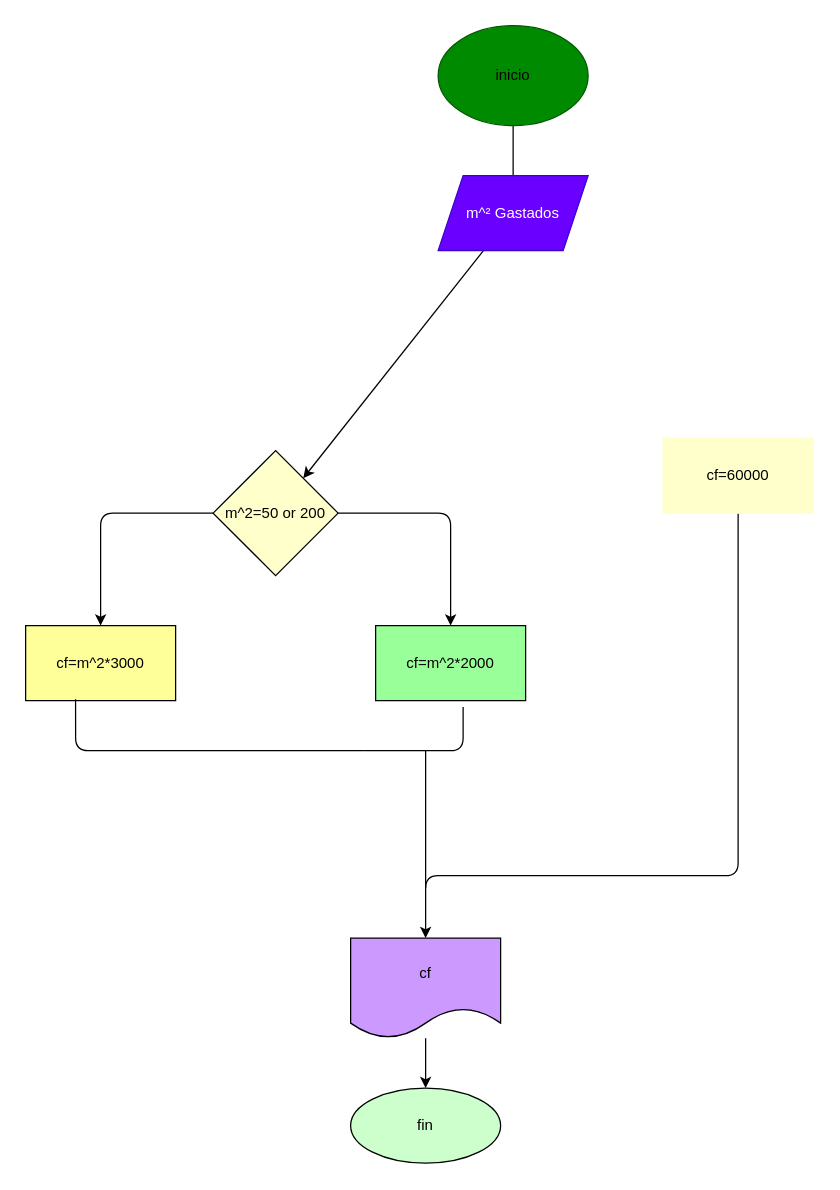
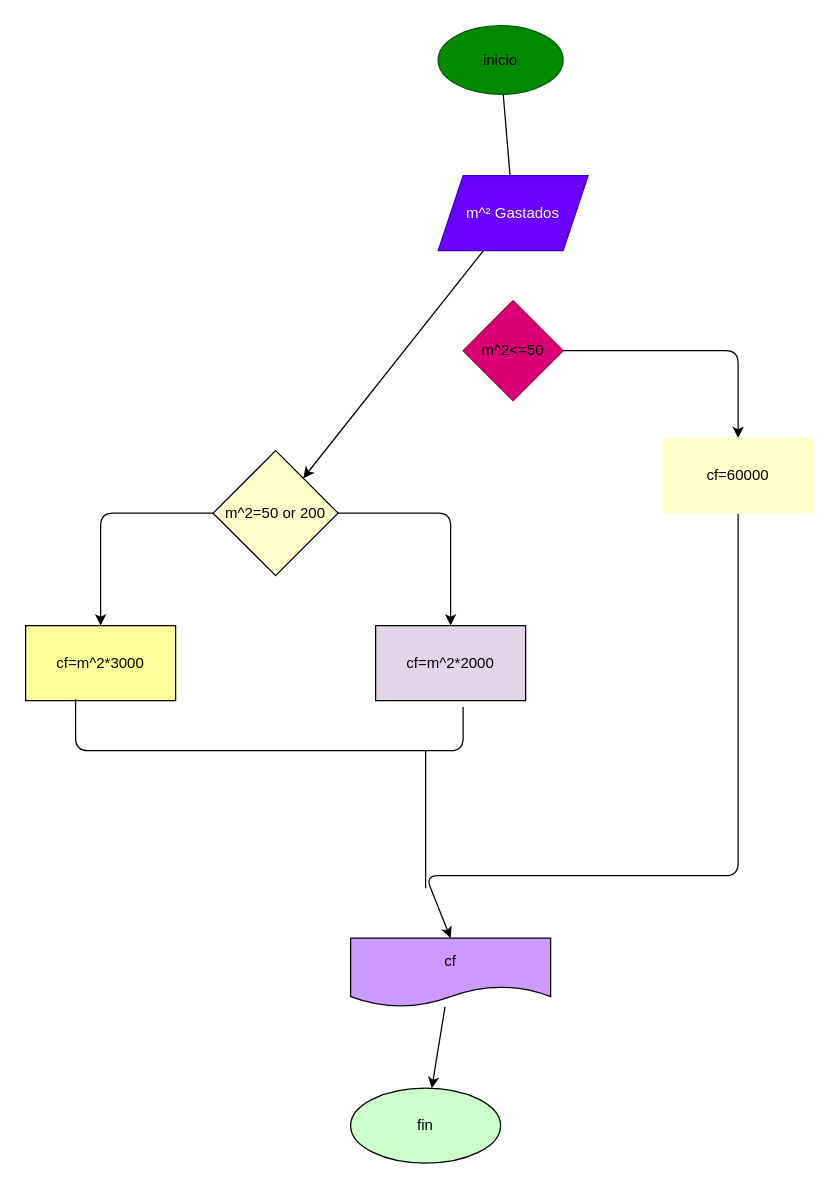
  <mxCell id="0" />
  <mxCell id="1" parent="0" />
  <mxCell id="2" value="" style="edgeStyle=none;html=1;endArrow=none;" edge="1" parent="1" source="3" target="5"><mxGeometry relative="1" as="geometry" /></mxCell>
- <mxCell id="3" value="&lt;font color=&quot;#000000&quot;&gt;inicio&lt;/font&gt;" style="ellipse;whiteSpace=wrap;html=1;fillColor=#008a00;fontColor=#ffffff;strokeColor=#005700;" vertex="1" parent="1"><mxGeometry x="350" y="20" width="120" height="80" as="geometry" /></mxCell>
+ <mxCell id="3" value="&lt;font color=&quot;#000000&quot;&gt;inicio&lt;/font&gt;" style="ellipse;whiteSpace=wrap;html=1;fillColor=#008a00;fontColor=#ffffff;strokeColor=#005700;" vertex="1" parent="1"><mxGeometry x="350" y="20" width="100" height="55" as="geometry" /></mxCell>
  <mxCell id="4" value="" style="edgeStyle=none;html=1;" edge="1" parent="1" source="5" target="12"><mxGeometry relative="1" as="geometry" /></mxCell>
  <mxCell id="5" value="m^² Gastados" style="shape=parallelogram;perimeter=parallelogramPerimeter;whiteSpace=wrap;html=1;fixedSize=1;fillColor=#6a00ff;fontColor=#ffffff;strokeColor=#3700CC;" vertex="1" parent="1"><mxGeometry x="350" y="140" width="120" height="60" as="geometry" /></mxCell>
+ <mxCell id="6" style="edgeStyle=none;html=1;" edge="1" parent="1" source="7" target="9"><mxGeometry relative="1" as="geometry"><mxPoint x="590" y="340" as="targetPoint" /><Array as="points"><mxPoint x="590" y="280" /></Array></mxGeometry></mxCell>
+ <mxCell id="7" value="&lt;font color=&quot;#000000&quot;&gt;m^2&amp;lt;=50&lt;/font&gt;" style="rhombus;whiteSpace=wrap;html=1;fillColor=#d80073;fontColor=#ffffff;strokeColor=#A50040;" vertex="1" parent="1"><mxGeometry x="370" y="240" width="80" height="80" as="geometry" /></mxCell>
  <mxCell id="8" style="edgeStyle=none;html=1;entryX=0.5;entryY=0;entryDx=0;entryDy=0;" edge="1" parent="1" source="9" target="19"><mxGeometry relative="1" as="geometry"><mxPoint x="340" y="740" as="targetPoint" /><Array as="points"><mxPoint x="590" y="700" /><mxPoint x="340" y="700" /></Array></mxGeometry></mxCell>
  <mxCell id="9" value="&lt;font color=&quot;#000000&quot;&gt;cf=60000&lt;/font&gt;" style="rounded=0;whiteSpace=wrap;html=1;fillColor=#FFFFCC;strokeColor=#FFFFCC;" vertex="1" parent="1"><mxGeometry x="530" y="350" width="120" height="60" as="geometry" /></mxCell>
  <mxCell id="10" style="edgeStyle=none;html=1;entryX=0.5;entryY=0;entryDx=0;entryDy=0;" edge="1" parent="1" source="12" target="14"><mxGeometry relative="1" as="geometry"><mxPoint x="360" y="500" as="targetPoint" /><Array as="points"><mxPoint x="360" y="410" /></Array></mxGeometry></mxCell>
  <mxCell id="11" style="edgeStyle=none;html=1;" edge="1" parent="1" source="12"><mxGeometry relative="1" as="geometry"><mxPoint x="80" y="500" as="targetPoint" /><Array as="points"><mxPoint x="80" y="410" /></Array></mxGeometry></mxCell>
  <mxCell id="12" value="&lt;font color=&quot;#000000&quot;&gt;m^2=50 or 200&lt;/font&gt;" style="rhombus;whiteSpace=wrap;html=1;direction=south;fillColor=#FFFFCC;" vertex="1" parent="1"><mxGeometry x="170" y="360" width="100" height="100" as="geometry" /></mxCell>
  <mxCell id="13" value="&lt;font color=&quot;#000000&quot;&gt;cf=m&lt;/font&gt;&lt;span style=&quot;color: rgb(0 , 0 , 0)&quot;&gt;^2*3000&lt;/span&gt;" style="rounded=0;whiteSpace=wrap;html=1;fillColor=#FFFF99;" vertex="1" parent="1"><mxGeometry x="20" y="500" width="120" height="60" as="geometry" /></mxCell>
- <mxCell id="14" value="&lt;font color=&quot;#000000&quot;&gt;cf=m&lt;/font&gt;&lt;span style=&quot;color: rgb(0 , 0 , 0)&quot;&gt;^2*2000&lt;/span&gt;" style="rounded=0;whiteSpace=wrap;html=1;fillColor=#99FF99;" vertex="1" parent="1"><mxGeometry x="300" y="500" width="120" height="60" as="geometry" /></mxCell>
+ <mxCell id="14" value="&lt;font color=&quot;#000000&quot;&gt;cf=m&lt;/font&gt;&lt;span style=&quot;color: rgb(0 , 0 , 0)&quot;&gt;^2*2000&lt;/span&gt;" style="rounded=0;whiteSpace=wrap;html=1;fillColor=#e1d5e7;" vertex="1" parent="1"><mxGeometry x="300" y="500" width="120" height="60" as="geometry" /></mxCell>
  <mxCell id="15" value="" style="endArrow=none;html=1;" edge="1" parent="1"><mxGeometry width="50" height="50" relative="1" as="geometry"><mxPoint x="290" y="600" as="sourcePoint" /><mxPoint x="370" y="565" as="targetPoint" /><Array as="points"><mxPoint x="370" y="600" /></Array></mxGeometry></mxCell>
  <mxCell id="16" value="" style="endArrow=none;html=1;entryX=0.333;entryY=0.983;entryDx=0;entryDy=0;entryPerimeter=0;" edge="1" parent="1" target="13"><mxGeometry width="50" height="50" relative="1" as="geometry"><mxPoint x="290" y="600" as="sourcePoint" /><mxPoint x="340" y="540" as="targetPoint" /><Array as="points"><mxPoint x="60" y="600" /></Array></mxGeometry></mxCell>
  <mxCell id="17" value="" style="endArrow=none;html=1;" edge="1" parent="1"><mxGeometry width="50" height="50" relative="1" as="geometry"><mxPoint x="340" y="710" as="sourcePoint" /><mxPoint x="340" y="600" as="targetPoint" /></mxGeometry></mxCell>
  <mxCell id="18" value="" style="edgeStyle=none;html=1;" edge="1" parent="1" source="19" target="20"><mxGeometry relative="1" as="geometry" /></mxCell>
- <mxCell id="19" value="&lt;font color=&quot;#000000&quot;&gt;cf&lt;/font&gt;" style="shape=document;whiteSpace=wrap;html=1;boundedLbl=1;fillColor=#CC99FF;" vertex="1" parent="1"><mxGeometry x="280" y="750" width="120" height="80" as="geometry" /></mxCell>
+ <mxCell id="19" value="&lt;font color=&quot;#000000&quot;&gt;cf&lt;/font&gt;" style="shape=document;whiteSpace=wrap;html=1;boundedLbl=1;fillColor=#CC99FF;" vertex="1" parent="1"><mxGeometry x="280" y="750" width="160" height="55" as="geometry" /></mxCell>
  <mxCell id="20" value="&lt;font color=&quot;#000000&quot;&gt;fin&lt;/font&gt;" style="ellipse;whiteSpace=wrap;html=1;fillColor=#CCFFCC;" vertex="1" parent="1"><mxGeometry x="280" y="870" width="120" height="60" as="geometry" /></mxCell>
